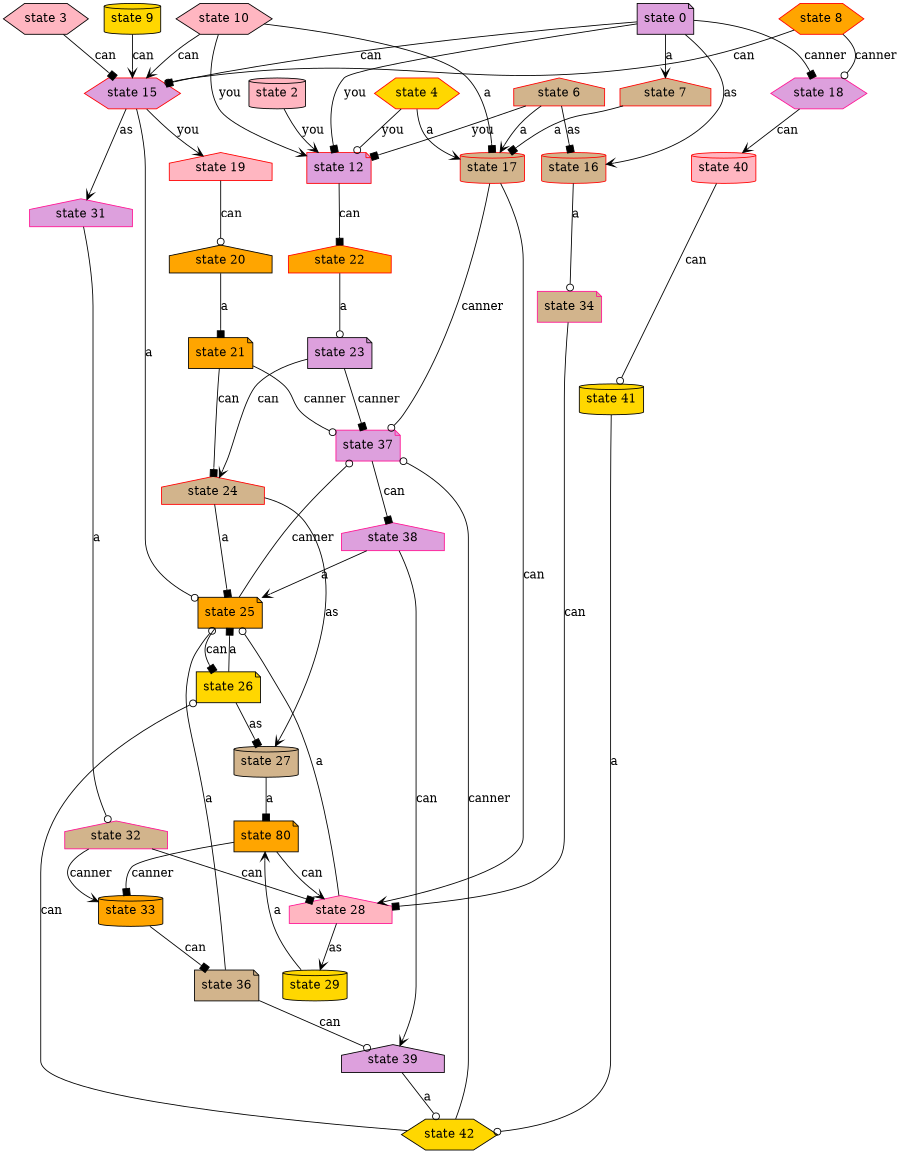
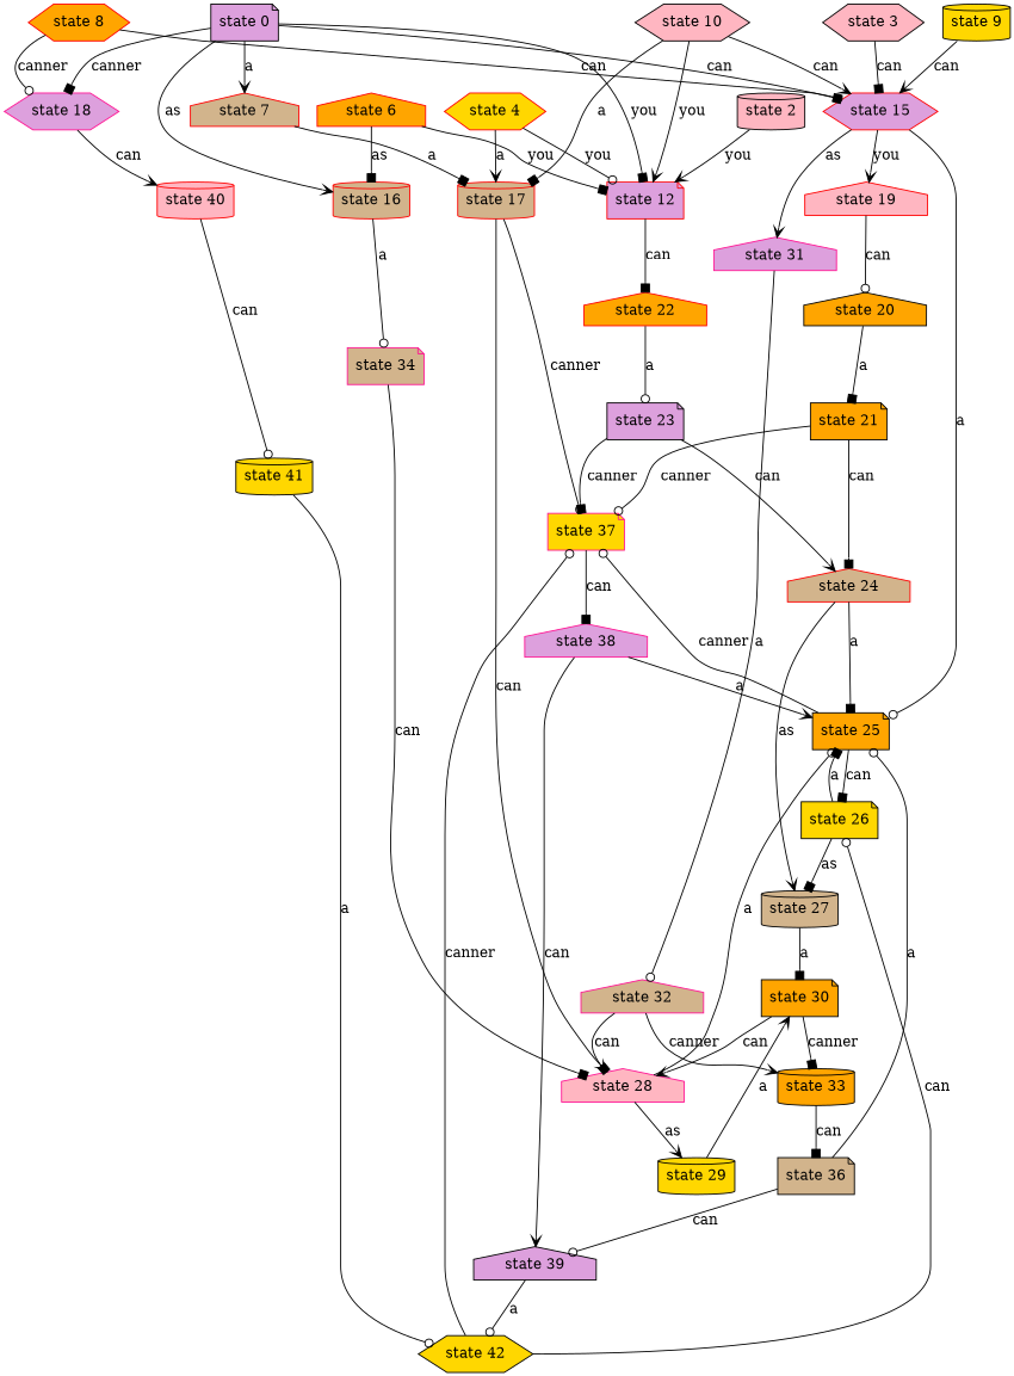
  digraph {
    fontname="DejaVu Serif"
    node [color=black fillcolor=plum fontname="DejaVu Serif" shape=house style=filled]
    edge [arrowhead=box fontname="DejaVu Serif"]
    "state 2" [fillcolor=lightpink shape=cylinder]
    "state 12" [color=red shape=note]
    "state 22" [color=red fillcolor=orange]
    "state 23" [shape=note]
-   "state 37" [color=deeppink shape=note]
+   "state 37" [color=deeppink fillcolor=gold shape=note]
    "state 24" [color=red fillcolor=tan]
    "state 38" [color=deeppink]
    "state 25" [fillcolor=orange shape=note]
    "state 27" [fillcolor=tan shape=cylinder]
    "state 39"
    "state 26" [fillcolor=gold shape=note]
-   "state 30" [fillcolor=orange shape=note label="state 80"]
+   "state 30" [fillcolor=orange shape=note]
    "state 34" [color=deeppink fillcolor=tan shape=note]
    "state 28" [color=deeppink fillcolor=lightpink]
    "state 29" [fillcolor=gold shape=cylinder]
    "state 36" [fillcolor=tan shape=note]
    "state 40" [color=red fillcolor=lightpink shape=cylinder]
    "state 41" [fillcolor=gold shape=cylinder]
    "state 42" [fillcolor=gold shape=hexagon]
    "state 33" [fillcolor=orange shape=cylinder]
    "state 16" [color=red fillcolor=tan shape=cylinder]
    "state 3" [fillcolor=lightpink shape=hexagon]
    "state 15" [color=red shape=hexagon]
    "state 31" [color=deeppink]
    "state 19" [color=red fillcolor=lightpink]
    "state 32" [color=deeppink fillcolor=tan]
    "state 20" [fillcolor=orange]
-   "state 6" [color=red fillcolor=tan]
+   "state 6" [color=red fillcolor=orange]
    "state 17" [color=red fillcolor=tan shape=cylinder]
    "state 18" [color=deeppink shape=hexagon]
    "state 21" [fillcolor=orange shape=note]
    "state 8" [color=red fillcolor=orange shape=hexagon]
    "state 9" [fillcolor=gold shape=cylinder]
    "state 4" [color=red fillcolor=gold shape=hexagon]
    "state 7" [color=red fillcolor=tan]
    "state 0" [shape=note]
    "state 10" [fillcolor=lightpink shape=hexagon]
    "state 2" -> "state 12" [arrowhead=vee label=you]
    "state 12" -> "state 22" [label=can]
    "state 22" -> "state 23" [arrowhead=odot label=a]
    "state 23" -> "state 37" [label=canner]
    "state 23" -> "state 24" [arrowhead=vee label=can]
    "state 37" -> "state 38" [label=can]
    "state 24" -> "state 25" [label=a]
    "state 24" -> "state 27" [arrowhead=vee label=as]
    "state 38" -> "state 25" [arrowhead=vee label=a]
    "state 38" -> "state 39" [arrowhead=vee label=can]
    "state 25" -> "state 37" [arrowhead=odot label=canner]
    "state 25" -> "state 26" [label=can]
    "state 27" -> "state 30" [label=a]
    "state 39" -> "state 42" [arrowhead=odot label=a]
    "state 26" -> "state 25" [label=a]
    "state 26" -> "state 27" [label=as]
    "state 30" -> "state 28" [arrowhead=vee label=can]
    "state 30" -> "state 33" [label=canner]
    "state 34" -> "state 28" [label=can]
    "state 28" -> "state 25" [arrowhead=odot label=a]
    "state 28" -> "state 29" [arrowhead=vee label=as]
    "state 29" -> "state 30" [arrowhead=vee label=a]
    "state 36" -> "state 25" [arrowhead=odot label=a]
    "state 36" -> "state 39" [arrowhead=odot label=can]
    "state 40" -> "state 41" [arrowhead=odot label=can]
    "state 41" -> "state 42" [arrowhead=odot label=a]
    "state 42" -> "state 37" [arrowhead=odot label=canner]
    "state 42" -> "state 26" [arrowhead=odot label=can]
    "state 33" -> "state 36" [label=can]
    "state 16" -> "state 34" [arrowhead=odot label=a]
    "state 3" -> "state 15" [label=can]
    "state 15" -> "state 25" [arrowhead=odot label=a]
    "state 15" -> "state 31" [arrowhead=vee label=as]
    "state 15" -> "state 19" [arrowhead=vee label=you]
    "state 31" -> "state 32" [arrowhead=odot label=a]
    "state 19" -> "state 20" [arrowhead=odot label=can]
    "state 32" -> "state 28" [label=can]
    "state 32" -> "state 33" [arrowhead=vee label=canner]
    "state 20" -> "state 21" [label=a]
    "state 6" -> "state 12" [label=you]
    "state 6" -> "state 16" [label=as]
-   "state 6" -> "state 17" [arrowhead=vee label=a]
    "state 17" -> "state 37" [arrowhead=odot label=canner]
    "state 17" -> "state 28" [arrowhead=vee label=can]
    "state 18" -> "state 40" [arrowhead=vee label=can]
    "state 21" -> "state 37" [arrowhead=odot label=canner]
    "state 21" -> "state 24" [label=can]
    "state 8" -> "state 15" [arrowhead=odot label=can]
    "state 8" -> "state 18" [arrowhead=odot label=canner]
    "state 9" -> "state 15" [arrowhead=vee label=can]
    "state 4" -> "state 12" [arrowhead=odot label=you]
    "state 4" -> "state 17" [arrowhead=vee label=a]
    "state 7" -> "state 17" [label=a]
    "state 0" -> "state 12" [label=you]
    "state 0" -> "state 16" [arrowhead=vee label=as]
    "state 0" -> "state 15" [label=can]
    "state 0" -> "state 18" [label=canner]
    "state 0" -> "state 7" [arrowhead=vee label=a]
    "state 10" -> "state 12" [arrowhead=vee label=you]
    "state 10" -> "state 15" [arrowhead=vee label=can]
    "state 10" -> "state 17" [label=a]
  }
